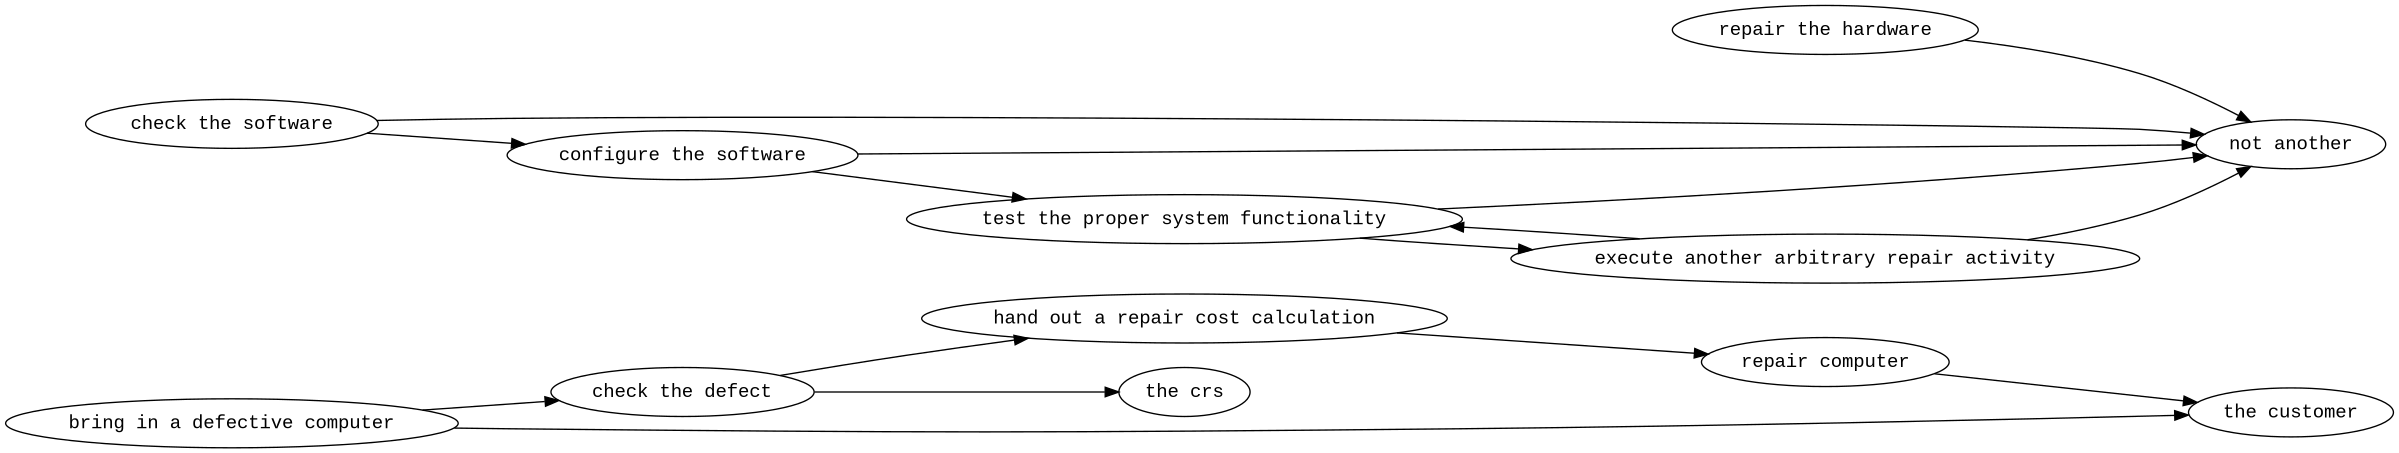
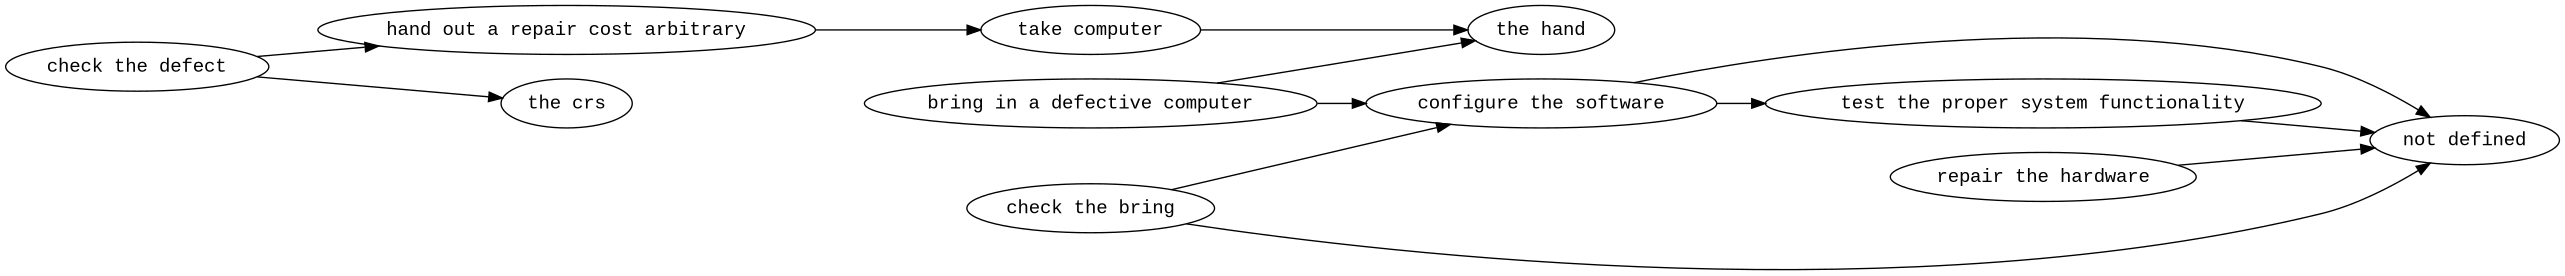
  strict digraph {
    fontname="Liberation Mono"
    rankdir=LR
    node [fontname="Liberation Mono"]
    edge [attrs="{'type': 'actor performer', 'label': 'actor performer'}" fontname="Liberation Mono"]
    "bring in a defective computer" [attrs="{'type': 'Activity', 'label': 'bring in a defective computer'}"]
    "check the defect" [attrs="{'type': 'Activity', 'label': 'check the defect'}"]
-   "the customer" [attrs="{'type': 'Actor', 'label': 'the customer'}"]
-   "hand out a repair cost calculation" [attrs="{'type': 'Activity', 'label': 'hand out a repair cost calculation'}"]
+   "the customer" [attrs="{'type': 'Actor', 'label': 'the customer'}" label="the hand"]
+   "hand out a repair cost calculation" [attrs="{'type': 'Activity', 'label': 'hand out a repair cost calculation'}" label="hand out a repair cost arbitrary"]
    "the crs" [attrs="{'type': 'Actor', 'label': 'the crs'}"]
-   "take computer" [attrs="{'type': 'Activity', 'label': 'take computer'}" label="repair computer"]
+   "take computer" [attrs="{'type': 'Activity', 'label': 'take computer'}"]
    "repair the hardware" [attrs="{'type': 'Activity', 'label': 'repair the hardware'}"]
-   "not defined" [attrs="{'type': 'Actor', 'label': 'not defined'}" label="not another"]
-   "check the software" [attrs="{'type': 'Activity', 'label': 'check the software'}"]
+   "not defined" [attrs="{'type': 'Actor', 'label': 'not defined'}"]
+   "check the software" [attrs="{'type': 'Activity', 'label': 'check the software'}" label="check the bring"]
    "configure the software" [attrs="{'type': 'Activity', 'label': 'configure the software'}"]
    "test the proper system functionality" [attrs="{'type': 'Activity', 'label': 'test the proper system functionality'}"]
-   "execute another arbitrary repair activity" [attrs="{'type': 'Activity', 'label': 'execute another arbitrary repair activity'}"]
-   "bring in a defective computer" -> "check the defect" [attrs="{'type': 'flow', 'label': 'flow'}"]
+   "bring in a defective computer" -> "configure the software" [attrs="{'type': 'flow', 'label': 'flow'}"]
    "bring in a defective computer" -> "the customer"
    "check the defect" -> "hand out a repair cost calculation" [attrs="{'type': 'flow', 'label': 'flow'}"]
    "check the defect" -> "the crs"
    "hand out a repair cost calculation" -> "take computer" [attrs="{'type': 'flow', 'label': 'flow'}"]
    "take computer" -> "the customer"
    "repair the hardware" -> "not defined"
    "check the software" -> "not defined"
    "check the software" -> "configure the software" [attrs="{'type': 'flow', 'label': 'flow'}"]
    "configure the software" -> "not defined"
    "configure the software" -> "test the proper system functionality" [attrs="{'type': 'flow', 'label': 'flow'}"]
    "test the proper system functionality" -> "not defined"
-   "test the proper system functionality" -> "execute another arbitrary repair activity" [attrs="{'type': 'flow', 'label': 'flow'}"]
-   "execute another arbitrary repair activity" -> "not defined"
-   "execute another arbitrary repair activity" -> "test the proper system functionality" [attrs="{'type': 'flow', 'label': 'flow'}"]
  }
